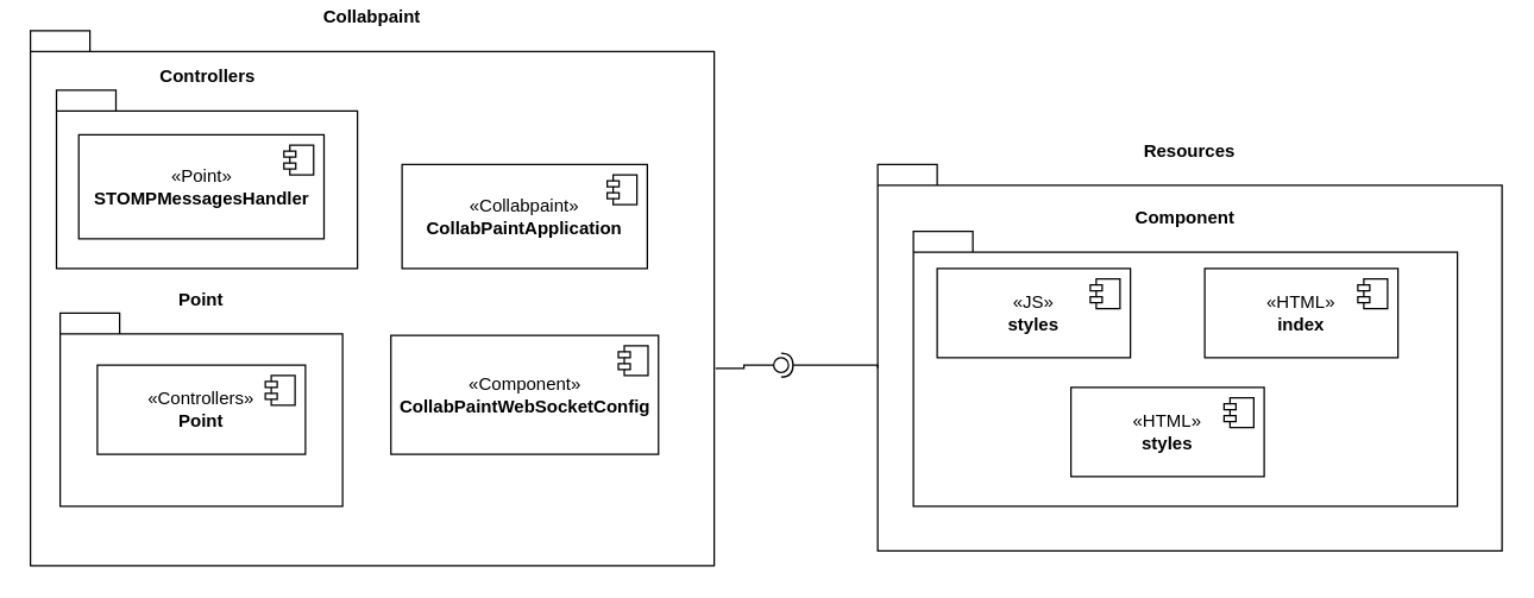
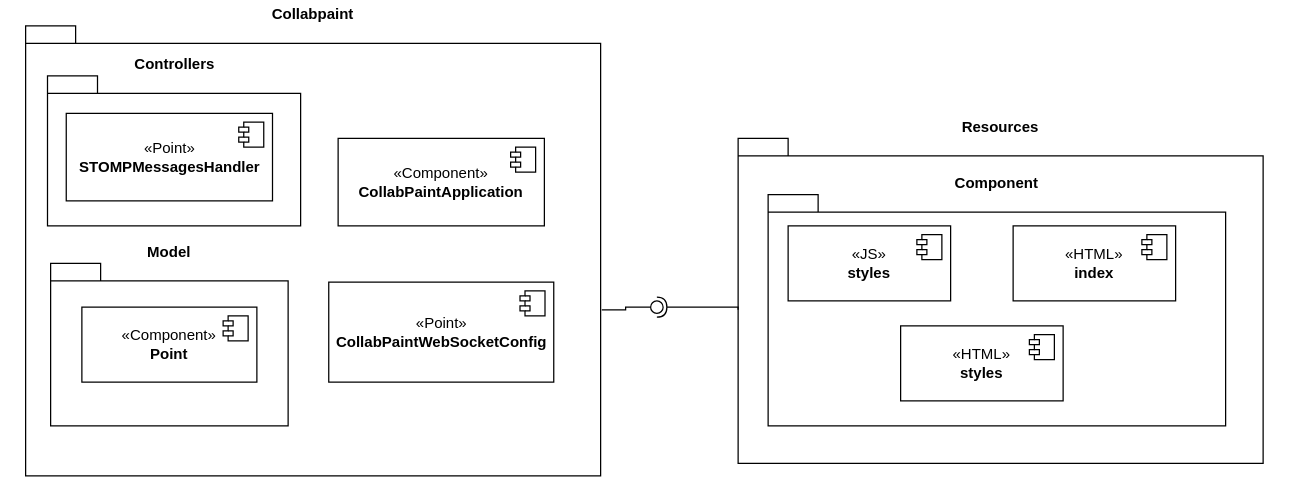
  <mxCell id="0" />
  <mxCell id="1" parent="0" />
  <mxCell id="2" value="Collabpaint" style="shape=folder;fontStyle=1;spacingTop=10;tabWidth=40;tabHeight=14;tabPosition=left;html=1;whiteSpace=wrap;align=center;labelPosition=center;verticalLabelPosition=top;verticalAlign=bottom;" vertex="1" parent="1"><mxGeometry x="20" y="20" width="460" height="360" as="geometry" /></mxCell>
- <mxCell id="3" value="Point" style="shape=folder;fontStyle=1;spacingTop=10;tabWidth=40;tabHeight=14;tabPosition=left;html=1;whiteSpace=wrap;align=center;labelPosition=center;verticalLabelPosition=top;verticalAlign=bottom;" vertex="1" parent="1"><mxGeometry x="40" y="210" width="190" height="130" as="geometry" /></mxCell>
+ <mxCell id="3" value="Model" style="shape=folder;fontStyle=1;spacingTop=10;tabWidth=40;tabHeight=14;tabPosition=left;html=1;whiteSpace=wrap;align=center;labelPosition=center;verticalLabelPosition=top;verticalAlign=bottom;" vertex="1" parent="1"><mxGeometry x="40" y="210" width="190" height="130" as="geometry" /></mxCell>
  <mxCell id="4" value="Controllers" style="shape=folder;fontStyle=1;spacingTop=10;tabWidth=40;tabHeight=14;tabPosition=left;html=1;whiteSpace=wrap;align=center;labelPosition=center;verticalLabelPosition=top;verticalAlign=bottom;" vertex="1" parent="1"><mxGeometry x="37.5" y="60" width="202.5" height="120" as="geometry" /></mxCell>
  <mxCell id="5" value="" style="group" vertex="1" connectable="0" parent="1"><mxGeometry x="590" y="110" width="420" height="260" as="geometry" /></mxCell>
  <mxCell id="6" value="Resources" style="shape=folder;fontStyle=1;spacingTop=10;tabWidth=40;tabHeight=14;tabPosition=left;html=1;whiteSpace=wrap;align=center;labelPosition=center;verticalLabelPosition=top;verticalAlign=bottom;" vertex="1" parent="5"><mxGeometry width="420" height="260" as="geometry" /></mxCell>
  <mxCell id="7" value="Component" style="shape=folder;fontStyle=1;spacingTop=10;tabWidth=40;tabHeight=14;tabPosition=left;html=1;whiteSpace=wrap;align=center;labelPosition=center;verticalLabelPosition=top;verticalAlign=bottom;" vertex="1" parent="5"><mxGeometry x="24" y="45" width="366" height="185" as="geometry" /></mxCell>
  <mxCell id="8" value="«JS»&lt;br&gt;&lt;b&gt;styles&lt;/b&gt;" style="html=1;dropTarget=0;whiteSpace=wrap;" vertex="1" parent="5"><mxGeometry x="40" y="70" width="130" height="60" as="geometry" /></mxCell>
  <mxCell id="9" value="" style="shape=module;jettyWidth=8;jettyHeight=4;" vertex="1" parent="8"><mxGeometry x="1" width="20" height="20" relative="1" as="geometry"><mxPoint x="-27" y="7" as="offset" /></mxGeometry></mxCell>
  <mxCell id="10" value="«HTML»&lt;br&gt;&lt;b&gt;styles&lt;/b&gt;" style="html=1;dropTarget=0;whiteSpace=wrap;" vertex="1" parent="5"><mxGeometry x="130" y="150" width="130" height="60" as="geometry" /></mxCell>
  <mxCell id="11" value="" style="shape=module;jettyWidth=8;jettyHeight=4;" vertex="1" parent="10"><mxGeometry x="1" width="20" height="20" relative="1" as="geometry"><mxPoint x="-27" y="7" as="offset" /></mxGeometry></mxCell>
  <mxCell id="12" value="«HTML»&lt;br&gt;&lt;b&gt;index&lt;/b&gt;" style="html=1;dropTarget=0;whiteSpace=wrap;" vertex="1" parent="5"><mxGeometry x="220" y="70" width="130" height="60" as="geometry" /></mxCell>
  <mxCell id="13" value="" style="shape=module;jettyWidth=8;jettyHeight=4;" vertex="1" parent="12"><mxGeometry x="1" width="20" height="20" relative="1" as="geometry"><mxPoint x="-27" y="7" as="offset" /></mxGeometry></mxCell>
  <mxCell id="14" value="" style="rounded=0;orthogonalLoop=1;jettySize=auto;html=1;endArrow=none;endFill=0;sketch=0;sourcePerimeterSpacing=0;targetPerimeterSpacing=0;edgeStyle=orthogonalEdgeStyle;exitX=1.002;exitY=0.631;exitDx=0;exitDy=0;exitPerimeter=0;" edge="1" target="16" parent="1" source="2"><mxGeometry relative="1" as="geometry"><mxPoint x="490" y="245" as="sourcePoint" /></mxGeometry></mxCell>
  <mxCell id="15" value="" style="rounded=0;orthogonalLoop=1;jettySize=auto;html=1;endArrow=halfCircle;endFill=0;entryX=0.5;entryY=0.5;endSize=6;strokeWidth=1;sketch=0;edgeStyle=orthogonalEdgeStyle;exitX=0;exitY=0;exitDx=0;exitDy=137;exitPerimeter=0;" edge="1" target="16" parent="1" source="6"><mxGeometry relative="1" as="geometry"><mxPoint x="570" y="270" as="sourcePoint" /><Array as="points"><mxPoint x="590" y="245" /></Array></mxGeometry></mxCell>
  <mxCell id="16" value="" style="ellipse;whiteSpace=wrap;html=1;align=center;aspect=fixed;resizable=0;points=[];outlineConnect=0;sketch=0;" vertex="1" parent="1"><mxGeometry x="520" y="240" width="10" height="10" as="geometry" /></mxCell>
- <mxCell id="17" value="«Controllers»&lt;br&gt;&lt;b&gt;Point&lt;/b&gt;" style="html=1;dropTarget=0;whiteSpace=wrap;" vertex="1" parent="1"><mxGeometry x="65" y="245" width="140" height="60" as="geometry" /></mxCell>
+ <mxCell id="17" value="«Component»&lt;br&gt;&lt;b&gt;Point&lt;/b&gt;" style="html=1;dropTarget=0;whiteSpace=wrap;" vertex="1" parent="1"><mxGeometry x="65" y="245" width="140" height="60" as="geometry" /></mxCell>
  <mxCell id="18" value="" style="shape=module;jettyWidth=8;jettyHeight=4;" vertex="1" parent="17"><mxGeometry x="1" width="20" height="20" relative="1" as="geometry"><mxPoint x="-27" y="7" as="offset" /></mxGeometry></mxCell>
  <mxCell id="19" value="«Point»&lt;br&gt;&lt;b&gt;STOMPMessagesHandler&lt;/b&gt;" style="html=1;dropTarget=0;whiteSpace=wrap;" vertex="1" parent="1"><mxGeometry x="52.5" y="90" width="165" height="70" as="geometry" /></mxCell>
  <mxCell id="20" value="" style="shape=module;jettyWidth=8;jettyHeight=4;" vertex="1" parent="19"><mxGeometry x="1" width="20" height="20" relative="1" as="geometry"><mxPoint x="-27" y="7" as="offset" /></mxGeometry></mxCell>
- <mxCell id="21" value="«Collabpaint»&lt;br&gt;&lt;b&gt;CollabPaintApplication&lt;/b&gt;" style="html=1;dropTarget=0;whiteSpace=wrap;" vertex="1" parent="1"><mxGeometry x="270" y="110" width="165" height="70" as="geometry" /></mxCell>
+ <mxCell id="21" value="«Component»&lt;br&gt;&lt;b&gt;CollabPaintApplication&lt;/b&gt;" style="html=1;dropTarget=0;whiteSpace=wrap;" vertex="1" parent="1"><mxGeometry x="270" y="110" width="165" height="70" as="geometry" /></mxCell>
  <mxCell id="22" value="" style="shape=module;jettyWidth=8;jettyHeight=4;" vertex="1" parent="21"><mxGeometry x="1" width="20" height="20" relative="1" as="geometry"><mxPoint x="-27" y="7" as="offset" /></mxGeometry></mxCell>
- <mxCell id="23" value="«Component»&lt;br&gt;&lt;b&gt;CollabPaintWebSocketConfig&lt;/b&gt;" style="html=1;dropTarget=0;whiteSpace=wrap;" vertex="1" parent="1"><mxGeometry x="262.5" y="225" width="180" height="80" as="geometry" /></mxCell>
+ <mxCell id="23" value="«Point»&lt;br&gt;&lt;b&gt;CollabPaintWebSocketConfig&lt;/b&gt;" style="html=1;dropTarget=0;whiteSpace=wrap;" vertex="1" parent="1"><mxGeometry x="262.5" y="225" width="180" height="80" as="geometry" /></mxCell>
  <mxCell id="24" value="" style="shape=module;jettyWidth=8;jettyHeight=4;" vertex="1" parent="23"><mxGeometry x="1" width="20" height="20" relative="1" as="geometry"><mxPoint x="-27" y="7" as="offset" /></mxGeometry></mxCell>
